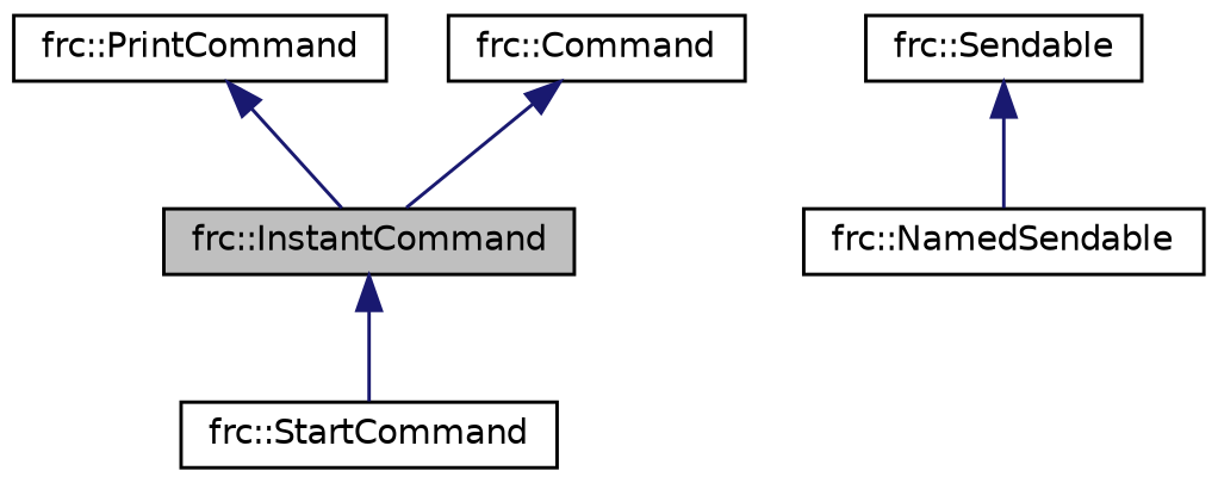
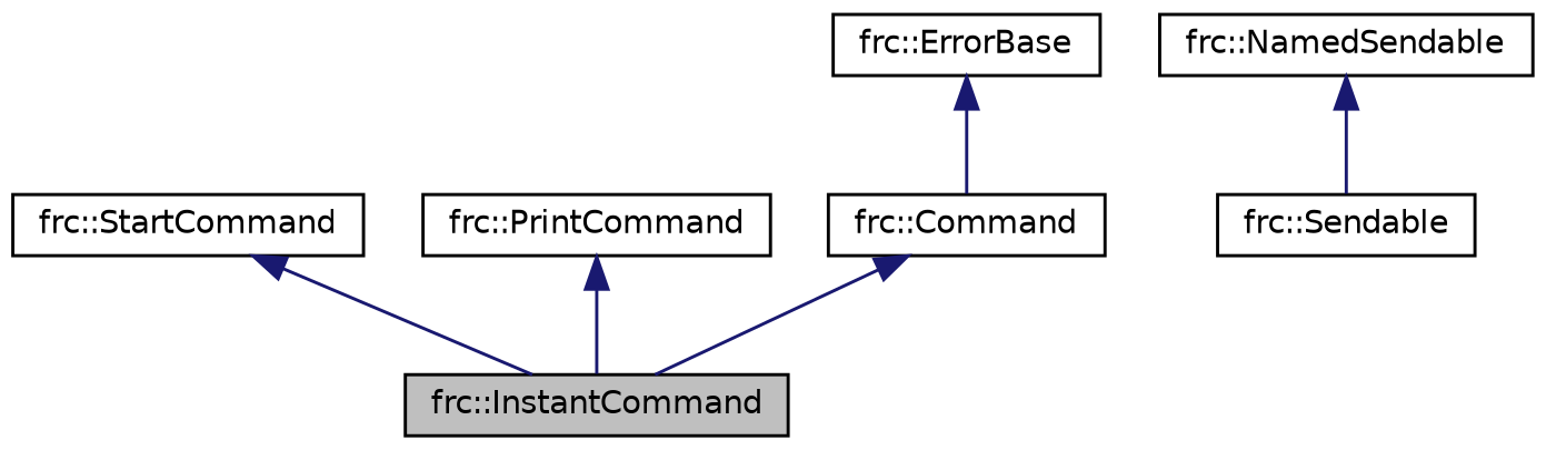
  digraph {
    node [color=black fillcolor=white fontname=Helvetica fontsize=10 shape=record style=filled]
    edge [color=midnightblue dir=back fontname=Helvetica fontsize=10 labelfontname=Helvetica labelfontsize=10 style=solid]
    n1 [fillcolor=grey75 fontcolor=black height=0.2 label="frc::InstantCommand" width=0.4]
    n2 [height=0.2 label="frc::StartCommand" width=0.4]
    n3 [height=0.2 label="frc::PrintCommand" width=0.4]
    n4 [height=0.2 label="frc::Command" width=0.4]
+   n5 [height=0.2 label="frc::ErrorBase" width=0.4]
    n6 [height=0.2 label="frc::NamedSendable" width=0.4]
    n7 [height=0.2 label="frc::Sendable" width=0.4]
-   n1 -> n2
+   n2 -> n1
    n3 -> n1
    n4 -> n1
-   n7 -> n6
+   n5 -> n4
+   n6 -> n7
  }
